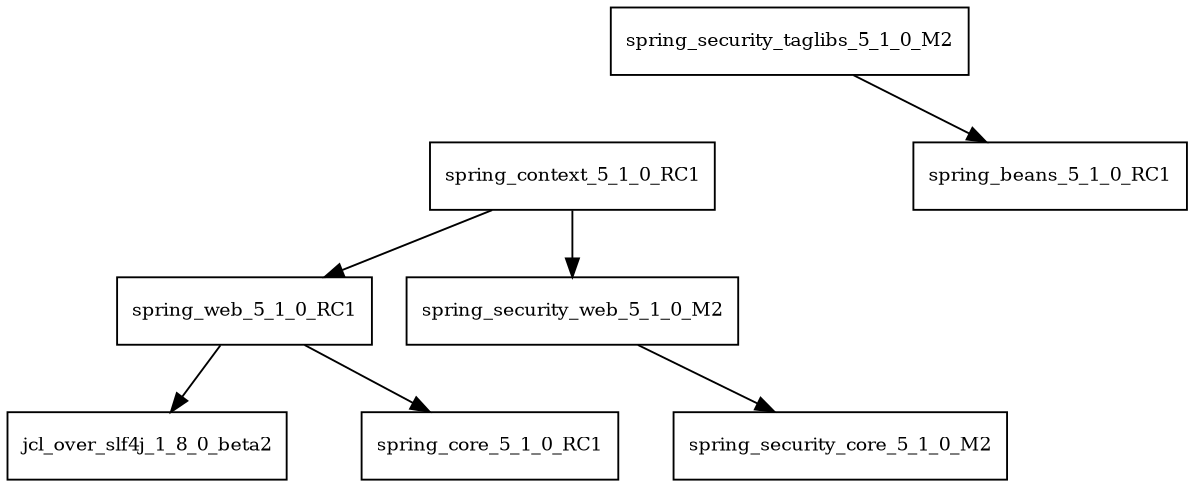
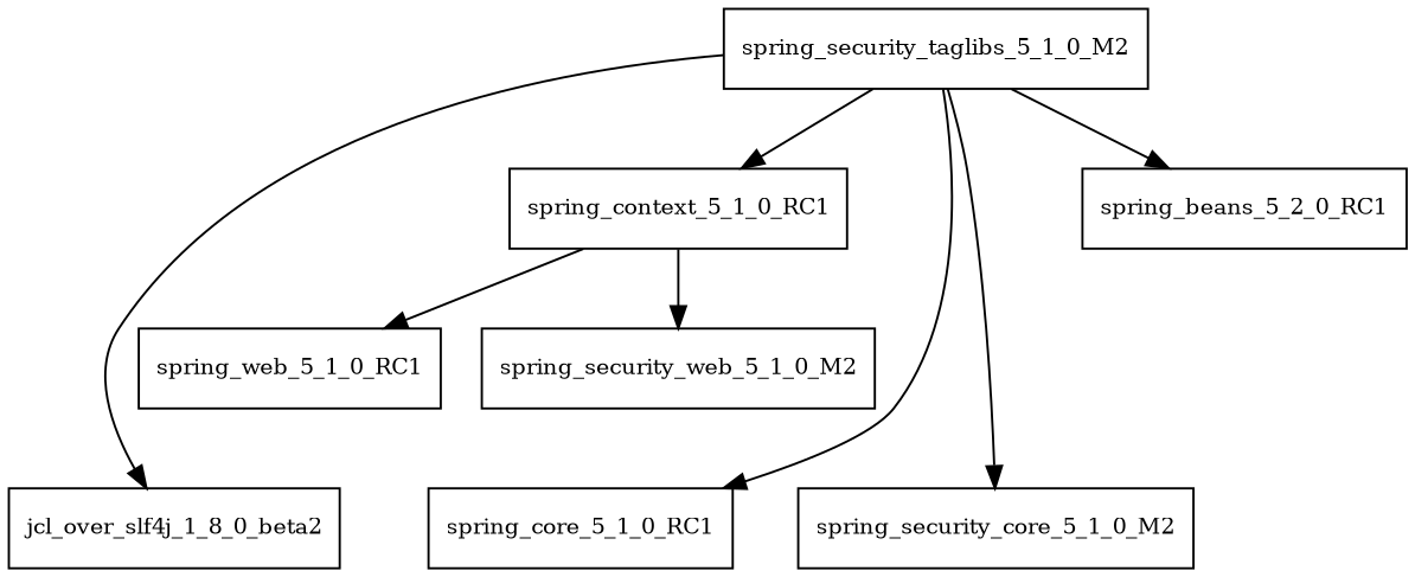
  digraph {
    node [fontsize=10.0 shape=box]
    spring_security_taglibs_5_1_0_M2
    jcl_over_slf4j_1_8_0_beta2
-   spring_beans_5_1_0_RC1
+   spring_beans_5_1_0_RC1 [label=spring_beans_5_2_0_RC1]
    spring_context_5_1_0_RC1
    spring_core_5_1_0_RC1
    spring_security_core_5_1_0_M2
    spring_security_web_5_1_0_M2
    spring_web_5_1_0_RC1
-   spring_web_5_1_0_RC1 -> jcl_over_slf4j_1_8_0_beta2
+   spring_security_taglibs_5_1_0_M2 -> jcl_over_slf4j_1_8_0_beta2
    spring_security_taglibs_5_1_0_M2 -> spring_beans_5_1_0_RC1
-   spring_web_5_1_0_RC1 -> spring_core_5_1_0_RC1
-   spring_security_web_5_1_0_M2 -> spring_security_core_5_1_0_M2
+   spring_security_taglibs_5_1_0_M2 -> spring_context_5_1_0_RC1
+   spring_security_taglibs_5_1_0_M2 -> spring_core_5_1_0_RC1
+   spring_security_taglibs_5_1_0_M2 -> spring_security_core_5_1_0_M2
    spring_context_5_1_0_RC1 -> spring_security_web_5_1_0_M2
    spring_context_5_1_0_RC1 -> spring_web_5_1_0_RC1
  }
